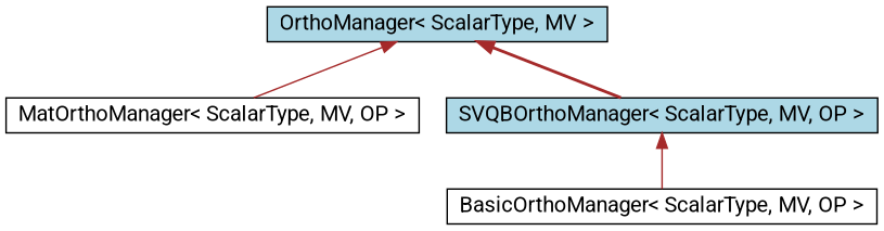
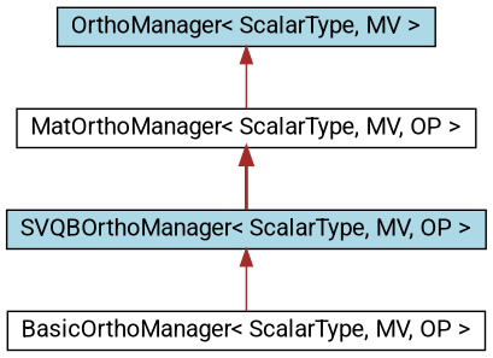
  digraph {
    fontname=Roboto
    node [color=black fillcolor=lightblue fontname=Roboto fontsize=14 shape=record style=filled]
    edge [color=brown dir=back fontname=Roboto fontsize=10 labelfontname="./Helvetica.ttf" labelfontsize=10 style=solid]
    n1 [fontcolor=black height=0.2 label="OrthoManager\< ScalarType, MV \>" width=0.4]
    n2 [fillcolor=white height=0.2 label="MatOrthoManager\< ScalarType, MV, OP \>" width=0.4]
    n3 [height=0.2 label="SVQBOrthoManager\< ScalarType, MV, OP \>" width=0.4]
    n4 [fillcolor=white height=0.2 label="BasicOrthoManager\< ScalarType, MV, OP \>" width=0.4]
    n1 -> n2
-   n1 -> n3 [style=bold]
+   n2 -> n3 [style=bold]
    n3 -> n4
  }
